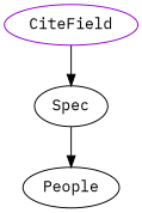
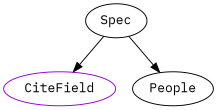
  digraph {
    fontname="IBM Plex Mono"
    node [fontname="IBM Plex Mono"]
    edge [fontname="IBM Plex Mono"]
    n1 [color=darkviolet label=CiteField shape=oval]
    Spec
    People
-   n1 -> Spec
+   Spec -> n1
    Spec -> People
  }
